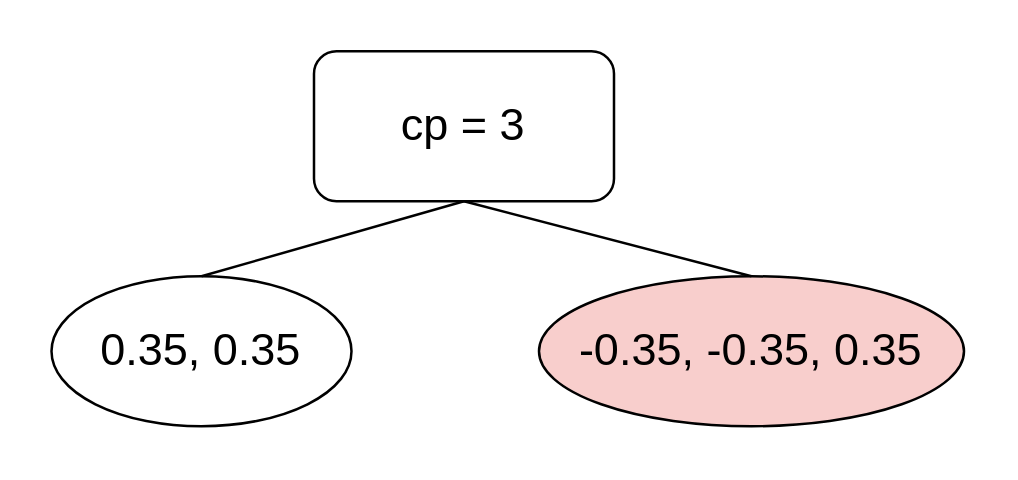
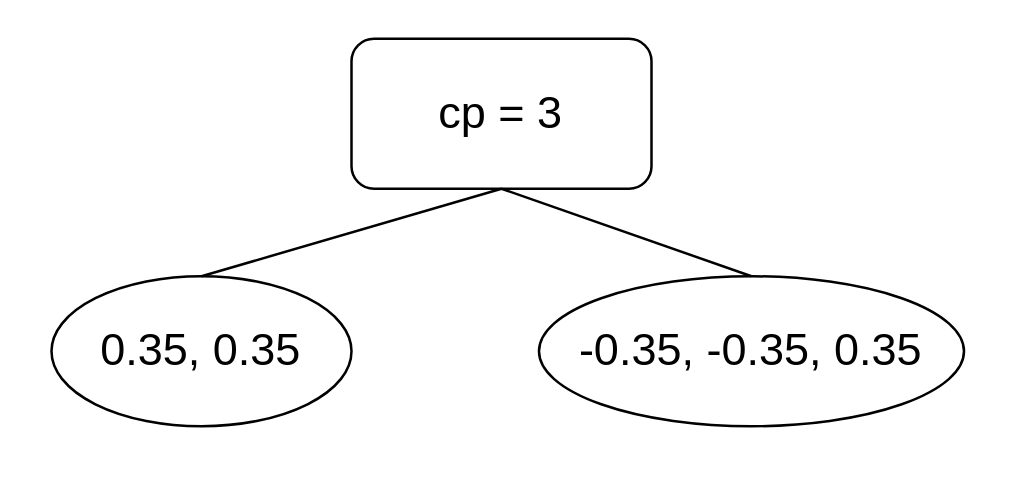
  <mxCell id="0" />
  <mxCell id="1" parent="0" />
- <mxCell id="2" value="&lt;font style=&quot;font-size: 18px&quot;&gt;cp = 3&lt;/font&gt;" style="rounded=1;whiteSpace=wrap;html=1;" vertex="1" parent="1"><mxGeometry x="125" y="20" width="120" height="60" as="geometry" /></mxCell>
+ <mxCell id="2" value="&lt;font style=&quot;font-size: 18px&quot;&gt;cp = 3&lt;/font&gt;" style="rounded=1;whiteSpace=wrap;html=1;" vertex="1" parent="1"><mxGeometry x="140" y="15" width="120" height="60" as="geometry" /></mxCell>
  <mxCell id="3" value="&lt;font style=&quot;font-size: 18px&quot;&gt;0.35, 0.35&lt;/font&gt;" style="ellipse;whiteSpace=wrap;html=1;" vertex="1" parent="1"><mxGeometry x="20" y="110" width="120" height="60" as="geometry" /></mxCell>
- <mxCell id="4" value="&lt;font style=&quot;font-size: 18px&quot;&gt;-0.35, -0.35, 0.35&lt;/font&gt;" style="ellipse;whiteSpace=wrap;html=1;fillColor=#f8cecc;" vertex="1" parent="1"><mxGeometry x="215" y="110" width="170" height="60" as="geometry" /></mxCell>
+ <mxCell id="4" value="&lt;font style=&quot;font-size: 18px&quot;&gt;-0.35, -0.35, 0.35&lt;/font&gt;" style="ellipse;whiteSpace=wrap;html=1;" vertex="1" parent="1"><mxGeometry x="215" y="110" width="170" height="60" as="geometry" /></mxCell>
  <mxCell id="5" value="" style="endArrow=none;html=1;exitX=0.5;exitY=0;exitDx=0;exitDy=0;entryX=0.5;entryY=1;entryDx=0;entryDy=0;" edge="1" parent="1" source="3" target="2"><mxGeometry width="50" height="50" relative="1" as="geometry"><mxPoint x="375" y="140" as="sourcePoint" /><mxPoint x="425" y="90" as="targetPoint" /></mxGeometry></mxCell>
  <mxCell id="6" value="" style="endArrow=none;html=1;exitX=0.5;exitY=1;exitDx=0;exitDy=0;entryX=0.5;entryY=0;entryDx=0;entryDy=0;" edge="1" parent="1" source="2" target="4"><mxGeometry width="50" height="50" relative="1" as="geometry"><mxPoint x="345" y="120" as="sourcePoint" /><mxPoint x="395" y="70" as="targetPoint" /></mxGeometry></mxCell>
